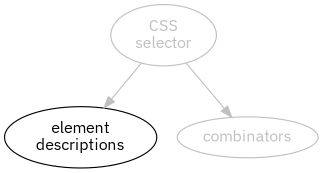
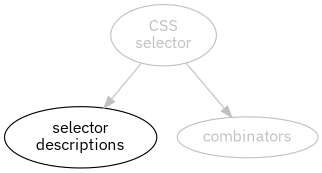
  digraph {
    rankdir=TD
    fontname="IBM Plex Sans"
    node [color=grey fontcolor=grey fontname="IBM Plex Sans"]
    edge [color=grey fontname="IBM Plex Sans"]
    n1 [label="CSS\nselector"]
-   n2 [label="element\ndescriptions" color="" fontcolor=""]
+   n2 [label="selector\ndescriptions" color="" fontcolor=""]
    n3 [label=combinators]
    n1 -> n2
    n1 -> n3
  }
